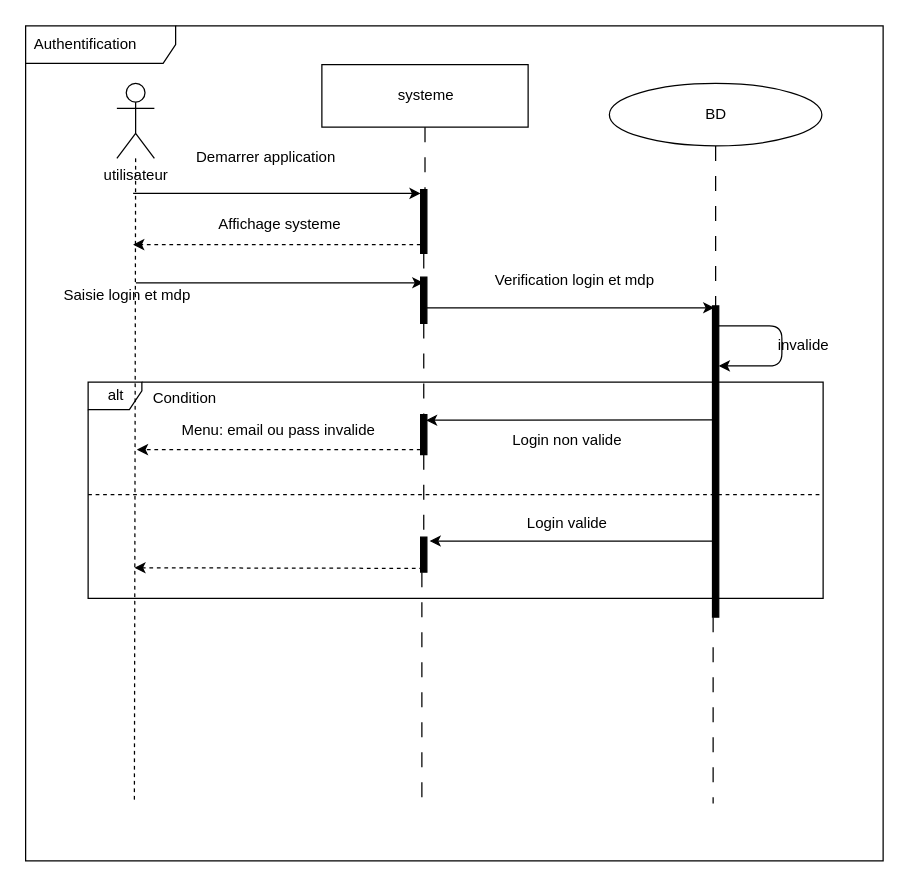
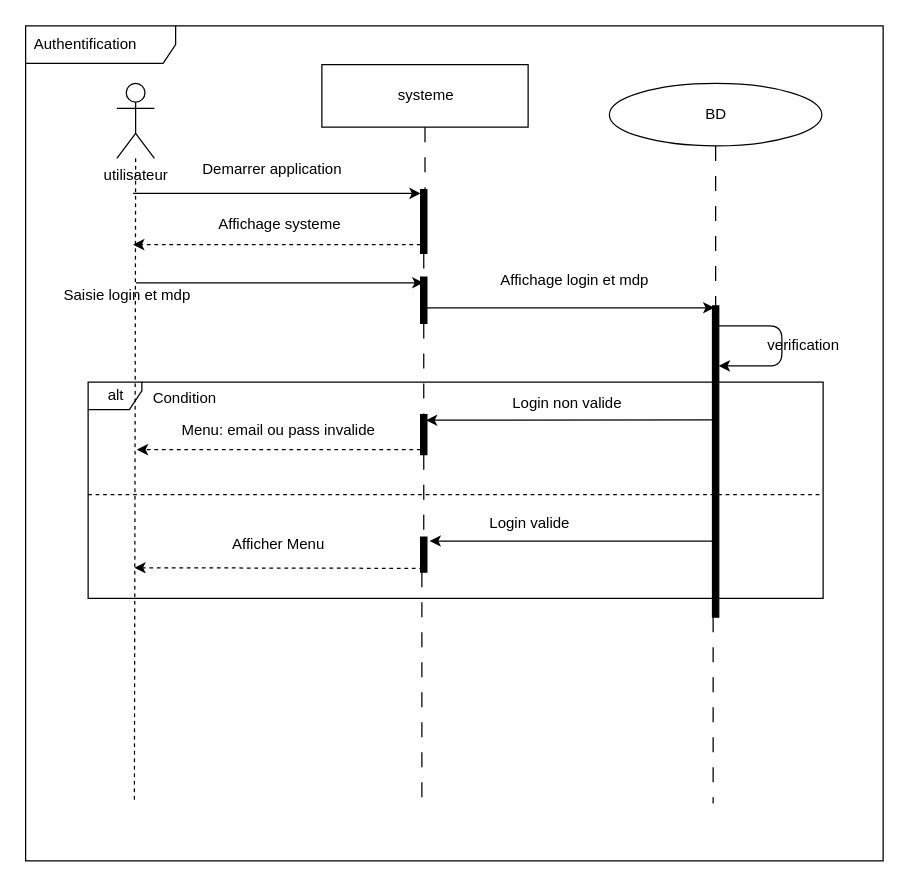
  <mxCell id="0" />
  <mxCell id="1" parent="0" />
  <mxCell id="2" value="Authentification" style="shape=umlFrame;whiteSpace=wrap;html=1;width=120;height=30;boundedLbl=1;verticalAlign=middle;align=left;spacingLeft=5;" vertex="1" parent="1"><mxGeometry x="20" y="20" width="686" height="668" as="geometry" /></mxCell>
  <mxCell id="3" value="alt" style="shape=umlFrame;tabWidth=110;tabHeight=30;tabPosition=left;html=1;boundedLbl=1;labelInHeader=1;width=43;height=22;movable=1;resizable=1;rotatable=1;deletable=1;editable=1;connectable=1;" parent="1" vertex="1"><mxGeometry x="70" y="305" width="588" height="173" as="geometry" /></mxCell>
  <mxCell id="4" value="" style="line;strokeWidth=1;dashed=1;labelPosition=center;verticalLabelPosition=bottom;align=left;verticalAlign=top;spacingLeft=20;spacingTop=15;" parent="3" vertex="1"><mxGeometry y="86.5" width="588" height="6.92" as="geometry" /></mxCell>
- <mxCell id="5" value="Login non valide" style="text;html=1;align=center;verticalAlign=middle;resizable=0;points=[];autosize=1;strokeColor=none;fillColor=none;" parent="3" vertex="1"><mxGeometry x="330.003" y="34.441" width="105" height="26" as="geometry" /></mxCell>
- <mxCell id="6" value="Login valide" style="text;html=1;align=center;verticalAlign=middle;resizable=0;points=[];autosize=1;strokeColor=none;fillColor=none;" parent="3" vertex="1"><mxGeometry x="341.5" y="100.0" width="82" height="26" as="geometry" /></mxCell>
+ <mxCell id="5" value="Login non valide" style="text;html=1;align=center;verticalAlign=middle;resizable=0;points=[];autosize=1;strokeColor=none;fillColor=none;" parent="3" vertex="1"><mxGeometry x="330.003" y="4.441" width="105" height="26" as="geometry" /></mxCell>
+ <mxCell id="6" value="Login valide" style="text;html=1;align=center;verticalAlign=middle;resizable=0;points=[];autosize=1;strokeColor=none;fillColor=none;" parent="3" vertex="1"><mxGeometry x="311.5" y="100.0" width="82" height="26" as="geometry" /></mxCell>
  <mxCell id="7" style="edgeStyle=none;html=1;dashed=1;" parent="3" edge="1"><mxGeometry relative="1" as="geometry"><mxPoint x="36.999" y="148.523" as="targetPoint" /><mxPoint x="268" y="149" as="sourcePoint" /></mxGeometry></mxCell>
+ <mxCell id="8" value="Afficher Menu" style="text;html=1;align=center;verticalAlign=middle;resizable=0;points=[];autosize=1;strokeColor=none;fillColor=none;" parent="3" vertex="1"><mxGeometry x="105.501" y="116.997" width="92" height="26" as="geometry" /></mxCell>
  <mxCell id="9" style="edgeStyle=none;html=1;dashed=1;" parent="3" edge="1"><mxGeometry relative="1" as="geometry"><mxPoint x="38.999" y="54.004" as="targetPoint" /><mxPoint x="266" y="54" as="sourcePoint" /></mxGeometry></mxCell>
  <mxCell id="10" value="Menu: email ou pass invalide" style="text;html=1;align=center;verticalAlign=middle;resizable=0;points=[];autosize=1;strokeColor=none;fillColor=none;" parent="3" vertex="1"><mxGeometry x="56" y="26.004" width="191" height="26" as="geometry" /></mxCell>
  <mxCell id="11" value="Condition" style="text;html=1;align=center;verticalAlign=middle;resizable=0;points=[];autosize=1;strokeColor=none;fillColor=none;" vertex="1" parent="3"><mxGeometry x="42" width="69" height="26" as="geometry" /></mxCell>
  <mxCell id="12" style="edgeStyle=none;html=1;endArrow=none;endFill=0;dashed=1;startArrow=none;" parent="1" edge="1"><mxGeometry relative="1" as="geometry"><mxPoint x="107" y="642" as="targetPoint" /><mxPoint x="108" y="126" as="sourcePoint" /></mxGeometry></mxCell>
  <mxCell id="13" style="edgeStyle=none;html=1;" parent="1" edge="1"><mxGeometry relative="1" as="geometry"><mxPoint x="336" y="154" as="targetPoint" /><mxPoint x="106" y="154" as="sourcePoint" /></mxGeometry></mxCell>
  <mxCell id="14" value="utilisateur" style="shape=umlActor;verticalLabelPosition=bottom;verticalAlign=top;html=1;" parent="1" vertex="1"><mxGeometry x="93" y="66" width="30" height="60" as="geometry" /></mxCell>
  <mxCell id="15" value="systeme" style="html=1;" parent="1" vertex="1"><mxGeometry x="257" y="51" width="165" height="50" as="geometry" /></mxCell>
  <mxCell id="16" value="" style="edgeStyle=none;html=1;endArrow=none;endFill=0;dashed=1;dashPattern=12 12;startArrow=none;" parent="1" source="37" edge="1"><mxGeometry relative="1" as="geometry"><mxPoint x="337" y="642" as="targetPoint" /><mxPoint x="345.39" y="116" as="sourcePoint" /></mxGeometry></mxCell>
- <mxCell id="17" value="Demarrer application" style="text;html=1;align=center;verticalAlign=middle;resizable=0;points=[];autosize=1;strokeColor=none;fillColor=none;" parent="1" vertex="1"><mxGeometry x="147.25" y="112" width="129" height="26" as="geometry" /></mxCell>
+ <mxCell id="17" value="Demarrer application" style="text;html=1;align=center;verticalAlign=middle;resizable=0;points=[];autosize=1;strokeColor=none;fillColor=none;" parent="1" vertex="1"><mxGeometry x="152.25" y="122" width="129" height="26" as="geometry" /></mxCell>
  <mxCell id="18" value="BD" style="ellipse;html=1;" parent="1" vertex="1"><mxGeometry x="487" y="66" width="170" height="50" as="geometry" /></mxCell>
  <mxCell id="19" value="" style="edgeStyle=none;html=1;endArrow=none;endFill=0;dashed=1;dashPattern=12 12;startArrow=none;" parent="1" source="29" edge="1"><mxGeometry relative="1" as="geometry"><mxPoint x="570" y="642" as="targetPoint" /><mxPoint x="569.543" y="116" as="sourcePoint" /><Array as="points" /></mxGeometry></mxCell>
  <mxCell id="20" style="edgeStyle=none;html=1;dashed=1;" parent="1" edge="1"><mxGeometry relative="1" as="geometry"><mxPoint x="106" y="195" as="targetPoint" /><mxPoint x="336" y="195" as="sourcePoint" /></mxGeometry></mxCell>
  <mxCell id="21" value="Affichage systeme" style="text;html=1;align=center;verticalAlign=middle;resizable=0;points=[];autosize=1;strokeColor=none;fillColor=none;" parent="1" vertex="1"><mxGeometry x="160.75" y="166" width="125" height="26" as="geometry" /></mxCell>
  <mxCell id="22" style="edgeStyle=none;html=1;" parent="1" edge="1"><mxGeometry relative="1" as="geometry"><mxPoint x="338.25" y="225.5" as="targetPoint" /><mxPoint x="108.25" y="225.5" as="sourcePoint" /></mxGeometry></mxCell>
  <mxCell id="23" value="Saisie login et mdp" style="text;html=1;align=center;verticalAlign=middle;resizable=0;points=[];autosize=1;strokeColor=none;fillColor=none;" parent="1" vertex="1"><mxGeometry x="41.75" y="222.5" width="119" height="26" as="geometry" /></mxCell>
  <mxCell id="24" style="edgeStyle=none;html=1;" parent="1" edge="1"><mxGeometry relative="1" as="geometry"><mxPoint x="571" y="245.5" as="targetPoint" /><mxPoint x="341" y="245.5" as="sourcePoint" /></mxGeometry></mxCell>
- <mxCell id="25" value="Verification login et mdp" style="text;html=1;align=center;verticalAlign=middle;resizable=0;points=[];autosize=1;strokeColor=none;fillColor=none;" parent="1" vertex="1"><mxGeometry x="386.25" y="210.5" width="145" height="26" as="geometry" /></mxCell>
+ <mxCell id="25" value="Affichage login et mdp" style="text;html=1;align=center;verticalAlign=middle;resizable=0;points=[];autosize=1;strokeColor=none;fillColor=none;" parent="1" vertex="1"><mxGeometry x="386.25" y="210.5" width="145" height="26" as="geometry" /></mxCell>
  <mxCell id="26" value="" style="edgeStyle=none;html=1;endArrow=none;endFill=0;dashed=1;dashPattern=12 12;" parent="1" source="15" target="27" edge="1"><mxGeometry relative="1" as="geometry"><mxPoint x="337" y="642" as="targetPoint" /><mxPoint x="339.387" y="116" as="sourcePoint" /></mxGeometry></mxCell>
  <mxCell id="27" value="" style="html=1;points=[];perimeter=orthogonalPerimeter;fillColor=strokeColor;" parent="1" vertex="1"><mxGeometry x="336" y="151" width="5" height="51" as="geometry" /></mxCell>
  <mxCell id="28" value="" style="edgeStyle=none;html=1;endArrow=none;endFill=0;dashed=1;dashPattern=12 12;" parent="1" source="18" target="29" edge="1"><mxGeometry relative="1" as="geometry"><mxPoint x="570" y="642" as="targetPoint" /><mxPoint x="571.909" y="116" as="sourcePoint" /><Array as="points" /></mxGeometry></mxCell>
  <mxCell id="29" value="" style="html=1;points=[];perimeter=orthogonalPerimeter;fillColor=strokeColor;" parent="1" vertex="1"><mxGeometry x="569.5" y="244" width="5" height="249" as="geometry" /></mxCell>
  <mxCell id="30" value="" style="edgeStyle=none;orthogonalLoop=1;jettySize=auto;html=1;" parent="1" edge="1"><mxGeometry width="80" relative="1" as="geometry"><mxPoint x="569.5" y="260" as="sourcePoint" /><mxPoint x="574.5" y="292" as="targetPoint" /><Array as="points"><mxPoint x="625" y="260" /><mxPoint x="625" y="292" /></Array></mxGeometry></mxCell>
- <mxCell id="31" value="invalide" style="text;html=1;align=center;verticalAlign=middle;resizable=0;points=[];autosize=1;strokeColor=none;fillColor=none;" parent="1" vertex="1"><mxGeometry x="604" y="263" width="75" height="26" as="geometry" /></mxCell>
+ <mxCell id="31" value="verification" style="text;html=1;align=center;verticalAlign=middle;resizable=0;points=[];autosize=1;strokeColor=none;fillColor=none;" parent="1" vertex="1"><mxGeometry x="604" y="263" width="75" height="26" as="geometry" /></mxCell>
  <mxCell id="32" value="" style="edgeStyle=none;html=1;endArrow=none;endFill=0;dashed=1;dashPattern=12 12;startArrow=none;" edge="1" parent="1" source="27" target="33"><mxGeometry relative="1" as="geometry"><mxPoint x="337" y="642" as="targetPoint" /><mxPoint x="337" y="202" as="sourcePoint" /></mxGeometry></mxCell>
  <mxCell id="33" value="" style="html=1;points=[];perimeter=orthogonalPerimeter;fillColor=strokeColor;" vertex="1" parent="1"><mxGeometry x="336" y="221" width="5" height="37" as="geometry" /></mxCell>
  <mxCell id="34" value="" style="edgeStyle=none;html=1;endArrow=none;endFill=0;dashed=1;dashPattern=12 12;startArrow=none;" edge="1" parent="1" source="33" target="35"><mxGeometry relative="1" as="geometry"><mxPoint x="337" y="642" as="targetPoint" /><mxPoint x="337" y="258" as="sourcePoint" /></mxGeometry></mxCell>
  <mxCell id="35" value="" style="html=1;points=[];perimeter=orthogonalPerimeter;fillColor=strokeColor;" vertex="1" parent="1"><mxGeometry x="336" y="331" width="5" height="32" as="geometry" /></mxCell>
  <mxCell id="36" value="" style="edgeStyle=none;html=1;endArrow=none;endFill=0;dashed=1;dashPattern=12 12;startArrow=none;" edge="1" parent="1" source="35" target="37"><mxGeometry relative="1" as="geometry"><mxPoint x="337" y="642" as="targetPoint" /><mxPoint x="337" y="363" as="sourcePoint" /></mxGeometry></mxCell>
  <mxCell id="37" value="" style="html=1;points=[];perimeter=orthogonalPerimeter;fillColor=strokeColor;" vertex="1" parent="1"><mxGeometry x="336" y="429" width="5" height="28" as="geometry" /></mxCell>
  <mxCell id="38" style="edgeStyle=none;html=1;entryX=1.435;entryY=0.111;entryDx=0;entryDy=0;entryPerimeter=0;" parent="1" edge="1" target="37" source="29"><mxGeometry relative="1" as="geometry"><mxPoint x="335.995" y="431.002" as="targetPoint" /><mxPoint x="553.218" y="431.002" as="sourcePoint" /></mxGeometry></mxCell>
  <mxCell id="39" style="edgeStyle=none;html=1;entryX=0.858;entryY=0.139;entryDx=0;entryDy=0;entryPerimeter=0;exitX=0.827;exitY=0.366;exitDx=0;exitDy=0;exitPerimeter=0;" parent="1" edge="1" target="35" source="29"><mxGeometry relative="1" as="geometry"><mxPoint x="339.002" y="335.437" as="targetPoint" /><mxPoint x="569" y="334" as="sourcePoint" /></mxGeometry></mxCell>
